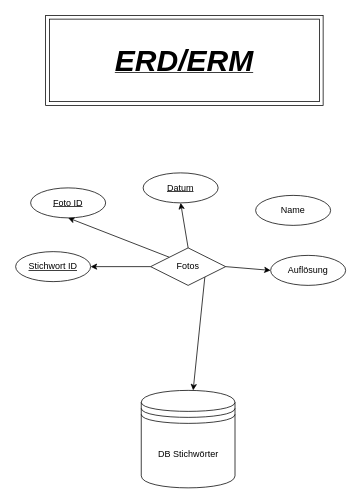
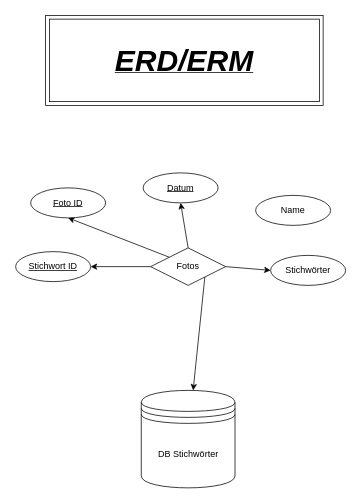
  <mxCell id="0" />
  <mxCell id="1" parent="0" />
  <mxCell id="2" value="&lt;b&gt;&lt;i&gt;&lt;u&gt;&lt;font style=&quot;font-size: 40px;&quot;&gt;ERD/ERM&lt;/font&gt;&lt;/u&gt;&lt;/i&gt;&lt;/b&gt;" style="shape=ext;margin=3;double=1;whiteSpace=wrap;html=1;align=center;" parent="1" vertex="1"><mxGeometry x="60" y="20" width="370" height="120" as="geometry" /></mxCell>
  <mxCell id="3" style="rounded=0;orthogonalLoop=1;jettySize=auto;html=1;exitX=1;exitY=0.5;exitDx=0;exitDy=0;entryX=0;entryY=0.5;entryDx=0;entryDy=0;" parent="1" source="8" target="10" edge="1"><mxGeometry relative="1" as="geometry" /></mxCell>
  <mxCell id="4" style="rounded=0;orthogonalLoop=1;jettySize=auto;html=1;exitX=1;exitY=0;exitDx=0;exitDy=0;" parent="1" source="8" target="15" edge="1"><mxGeometry relative="1" as="geometry" /></mxCell>
  <mxCell id="5" style="rounded=0;orthogonalLoop=1;jettySize=auto;html=1;exitX=0.5;exitY=0;exitDx=0;exitDy=0;entryX=0.5;entryY=1;entryDx=0;entryDy=0;" parent="1" source="8" target="12" edge="1"><mxGeometry relative="1" as="geometry" /></mxCell>
  <mxCell id="6" style="rounded=0;orthogonalLoop=1;jettySize=auto;html=1;exitX=0;exitY=0;exitDx=0;exitDy=0;entryX=0.5;entryY=1;entryDx=0;entryDy=0;" parent="1" source="8" target="13" edge="1"><mxGeometry relative="1" as="geometry" /></mxCell>
  <mxCell id="7" style="edgeStyle=orthogonalEdgeStyle;rounded=0;orthogonalLoop=1;jettySize=auto;html=1;exitX=0;exitY=0.5;exitDx=0;exitDy=0;entryX=1;entryY=0.5;entryDx=0;entryDy=0;" edge="1" parent="1" source="8" target="14"><mxGeometry relative="1" as="geometry" /></mxCell>
  <mxCell id="8" value="Fotos" style="rhombus;arcSize=10;whiteSpace=wrap;html=1;align=center;" parent="1" vertex="1"><mxGeometry x="200" y="330" width="100" height="50" as="geometry" /></mxCell>
  <mxCell id="9" style="edgeStyle=orthogonalEdgeStyle;rounded=0;orthogonalLoop=1;jettySize=auto;html=1;exitX=0.5;exitY=1;exitDx=0;exitDy=0;" parent="1" edge="1"><mxGeometry relative="1" as="geometry"><mxPoint x="110" y="290" as="sourcePoint" /><mxPoint x="110" y="290" as="targetPoint" /></mxGeometry></mxCell>
- <mxCell id="10" value="Auflösung" style="ellipse;whiteSpace=wrap;html=1;align=center;" parent="1" vertex="1"><mxGeometry x="360" y="340" width="100" height="40" as="geometry" /></mxCell>
+ <mxCell id="10" value="Stichwörter" style="ellipse;whiteSpace=wrap;html=1;align=center;" parent="1" vertex="1"><mxGeometry x="360" y="340" width="100" height="40" as="geometry" /></mxCell>
  <mxCell id="11" value="Name" style="ellipse;whiteSpace=wrap;html=1;align=center;" parent="1" vertex="1"><mxGeometry x="340" y="260" width="100" height="40" as="geometry" /></mxCell>
  <mxCell id="12" value="&lt;u&gt;Datum&lt;/u&gt;" style="ellipse;whiteSpace=wrap;html=1;align=center;" parent="1" vertex="1"><mxGeometry x="190" y="230" width="100" height="40" as="geometry" /></mxCell>
  <mxCell id="13" value="&lt;u&gt;Foto ID&lt;/u&gt;" style="ellipse;whiteSpace=wrap;html=1;align=center;" parent="1" vertex="1"><mxGeometry x="40" y="250" width="100" height="40" as="geometry" /></mxCell>
  <mxCell id="14" value="&lt;u&gt;Stichwort ID&lt;/u&gt;" style="ellipse;whiteSpace=wrap;html=1;align=center;" vertex="1" parent="1"><mxGeometry x="20" y="335" width="100" height="40" as="geometry" /></mxCell>
  <mxCell id="15" value="DB Stichwörter" style="shape=datastore;whiteSpace=wrap;html=1;" vertex="1" parent="1"><mxGeometry x="187.5" y="520" width="125" height="130" as="geometry" /></mxCell>
